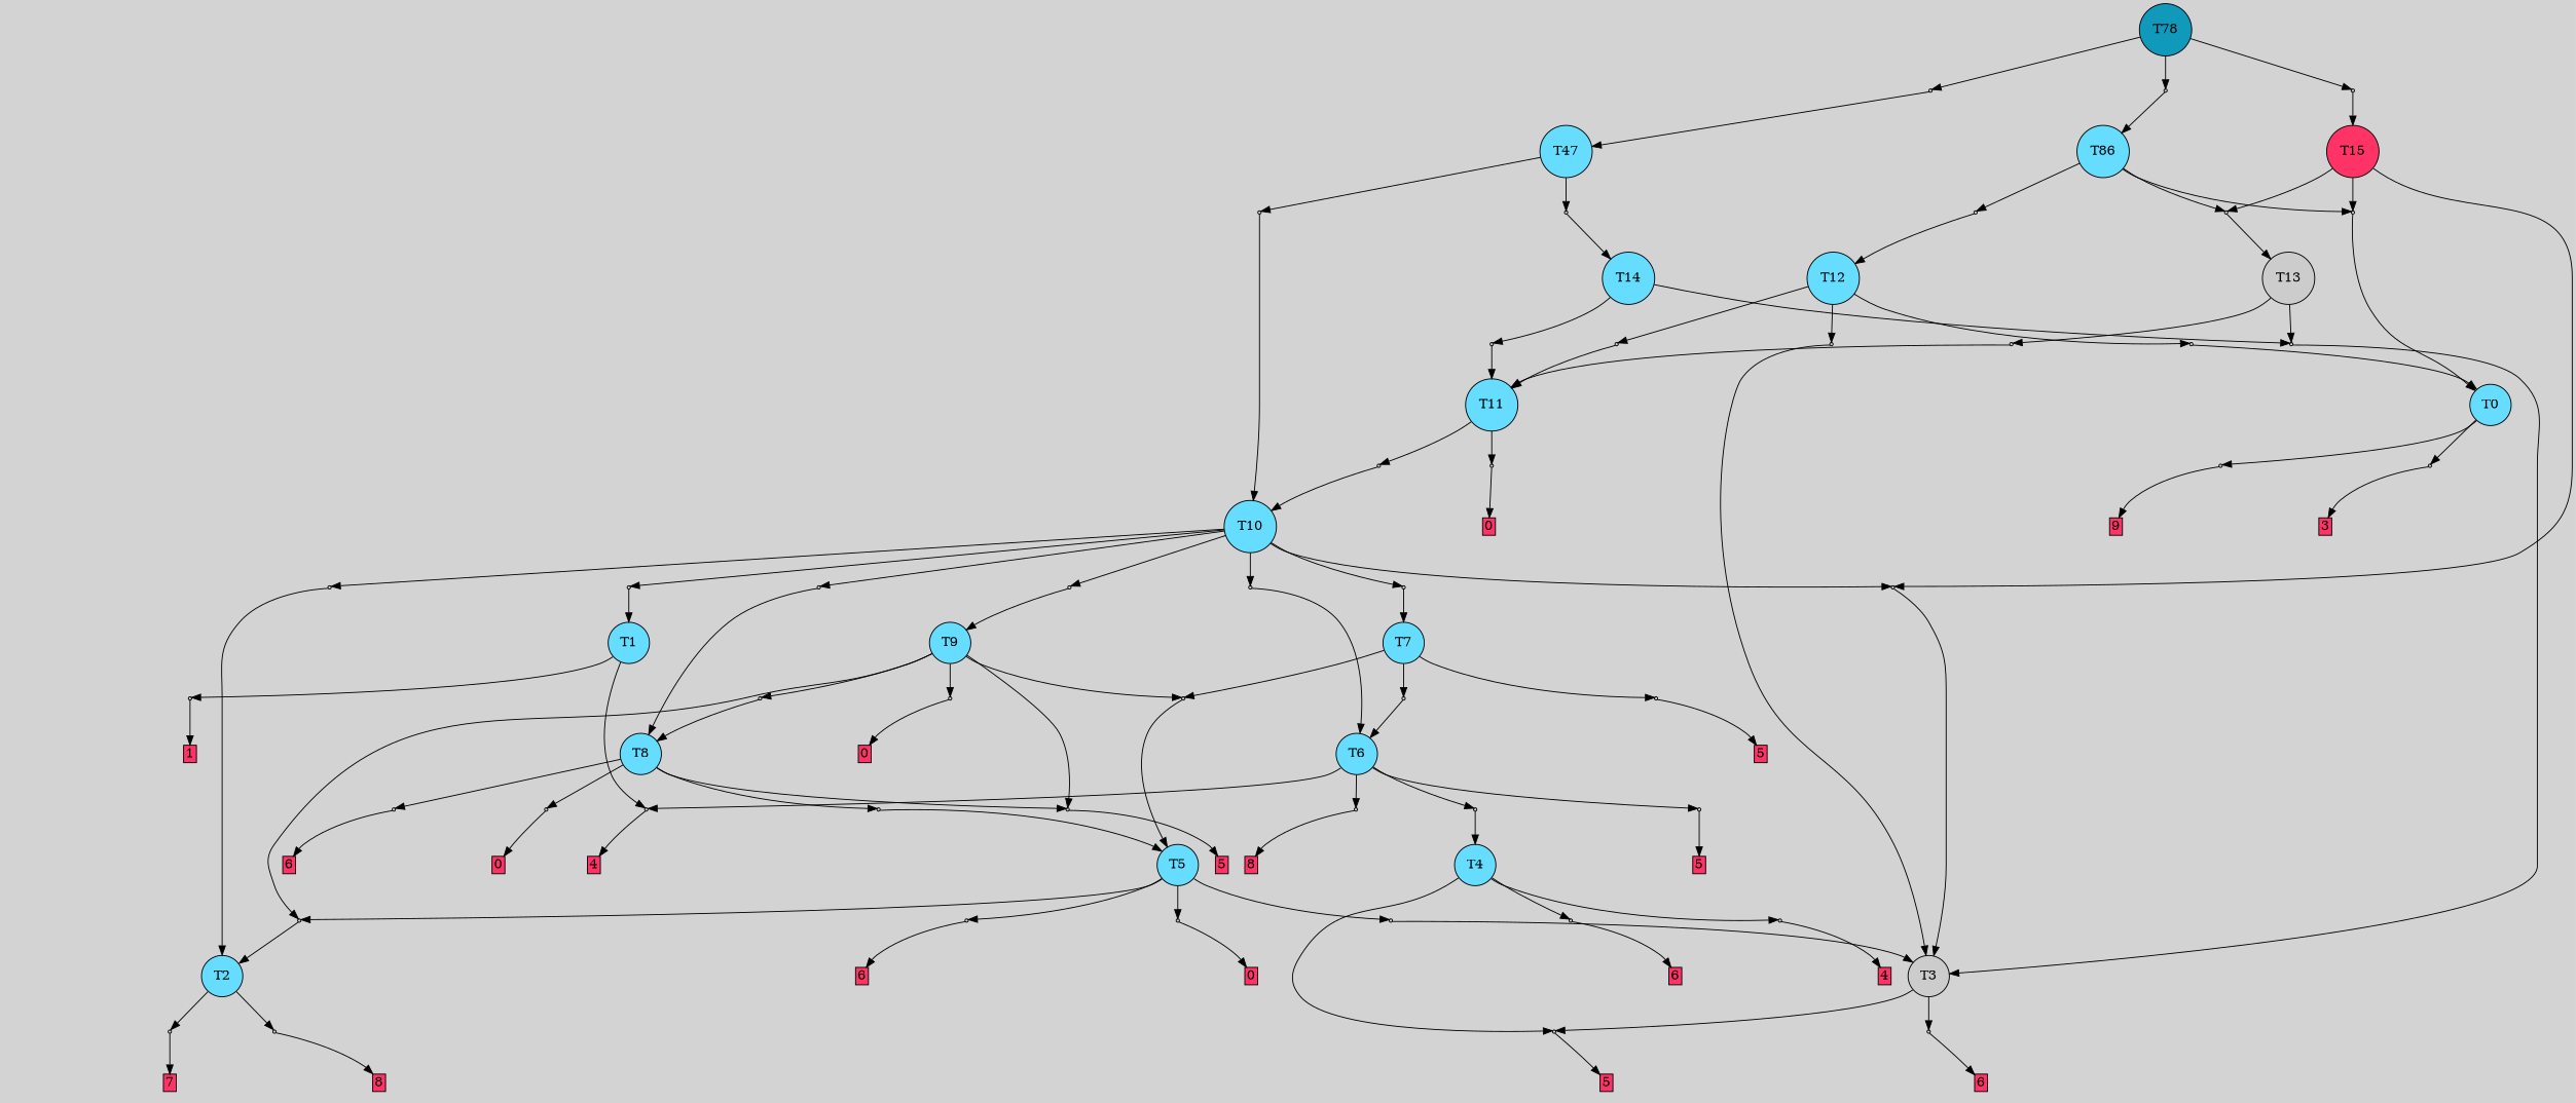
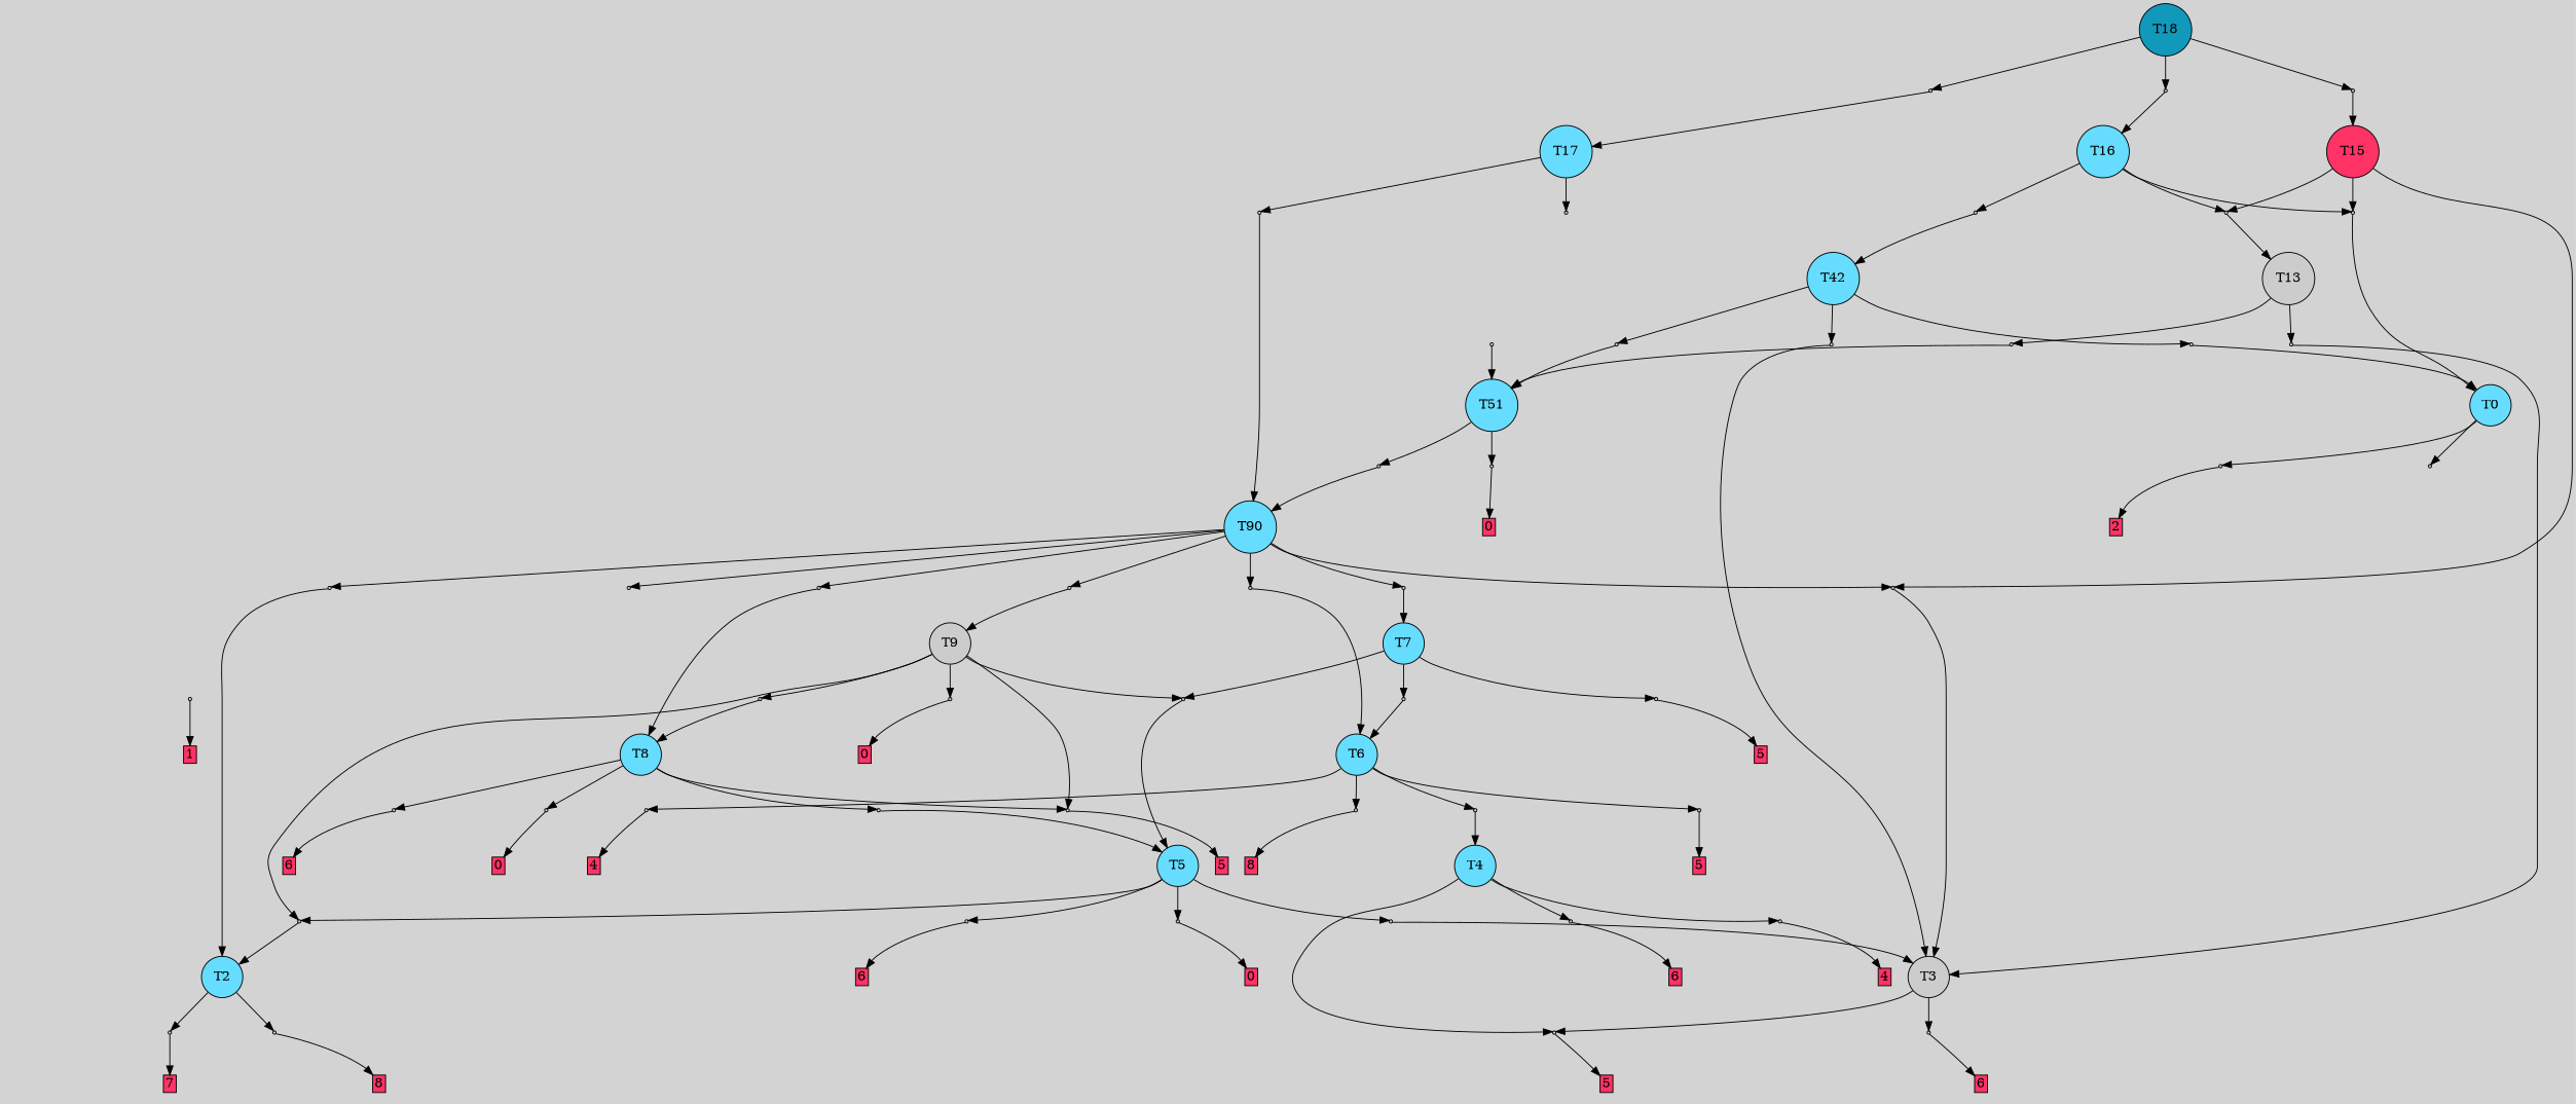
  digraph {
    bgcolor=lightgray
    node [fillcolor="#cccccc" shape=box style=filled]
-   T18 [fillcolor="#1199bb" shape=circle label=T78]
+   T18 [fillcolor="#1199bb" shape=circle]
    P46 [shape=point]
    P47 [shape=point]
    P48 [shape=point]
    T0 [fillcolor="#66ddff" shape=circle]
    P0 [shape=point]
    P1 [shape=point]
    n8 [label="7|0&1|0#2|2#0|6#2|6&#92;n" style=invis fillcolor=""]
-   n9 [fillcolor="#ff3366" height=0 label=9 margin=0.03 width=0]
+   n9 [fillcolor="#ff3366" height=0 label=2 margin=0.03 width=0]
    n10 [label="5|0&1|0#2|7#0|0#4|1&#92;n" style=invis fillcolor=""]
-   n11 [fillcolor="#ff3366" height=0 label=3 margin=0.03 width=0]
-   T1 [fillcolor="#66ddff" shape=circle]
    P2 [shape=point]
    P5 [shape=point]
    n15 [label="3|0&1|5#4|6#2|7#0|1&#92;n" style=invis fillcolor=""]
    n16 [fillcolor="#ff3366" height=0 label=4 margin=0.03 width=0]
    n17 [label="5|0&1|4#2|6#4|6#4|4&#92;n" style=invis fillcolor=""]
    n18 [fillcolor="#ff3366" height=0 label=1 margin=0.03 width=0]
    T2 [fillcolor="#66ddff" shape=circle]
    P3 [shape=point]
    P4 [shape=point]
    I3 [style=invis fillcolor=""]
    n23 [fillcolor="#ff3366" height=0 label=7 margin=0.03 width=0]
    n24 [label="2|0&4|0#1|4#3|5#1|6&#92;n" style=invis fillcolor=""]
    n25 [fillcolor="#ff3366" height=0 label=8 margin=0.03 width=0]
    T3 [shape=circle]
    P6 [shape=point]
    P7 [shape=point]
    n29 [label="6|0&0|1#0|7#4|0#2|7&#92;n" style=invis fillcolor=""]
    n30 [fillcolor="#ff3366" height=0 label=6 margin=0.03 width=0]
    n31 [label="3|0&1|5#3|5#4|7#0|0&#92;n" style=invis fillcolor=""]
    n32 [fillcolor="#ff3366" height=0 label=5 margin=0.03 width=0]
    T4 [fillcolor="#66ddff" shape=circle]
    P8 [shape=point]
    P9 [shape=point]
    n36 [label="6|0&0|1#0|7#4|0#2|7&#92;n" style=invis fillcolor=""]
    n37 [fillcolor="#ff3366" height=0 label=6 margin=0.03 width=0]
    n38 [label="6|2&3|0#2|3#4|0#1|6&#92;n2|0&1|0#0|2#0|4#2|5&#92;n" style=invis fillcolor=""]
    n39 [fillcolor="#ff3366" height=0 label=4 margin=0.03 width=0]
    T5 [fillcolor="#66ddff" shape=circle]
    P10 [shape=point]
    P11 [shape=point]
    P12 [shape=point]
    P13 [shape=point]
    n45 [label="2|0&1|5#3|5#4|7#0|0&#92;n" style=invis fillcolor=""]
    n46 [label="3|0&4|3#3|1#3|1#1|6&#92;n" style=invis fillcolor=""]
    n47 [label="0|0&0|0#1|4#4|4#1|7&#92;n" style=invis fillcolor=""]
    n48 [fillcolor="#ff3366" height=0 label=0 margin=0.03 width=0]
    n49 [label="6|0&0|1#0|7#4|0#2|7&#92;n" style=invis fillcolor=""]
    n50 [fillcolor="#ff3366" height=0 label=6 margin=0.03 width=0]
    T6 [fillcolor="#66ddff" shape=circle]
    P14 [shape=point]
    P15 [shape=point]
    P16 [shape=point]
    n55 [label="3|0&1|5#3|4#4|7#0|2&#92;n" style=invis fillcolor=""]
    n56 [label="0|0&3|7#0|0#2|5#1|6&#92;n" style=invis fillcolor=""]
    n57 [fillcolor="#ff3366" height=0 label=8 margin=0.03 width=0]
    n58 [label="3|0&1|5#3|5#4|7#0|0&#92;n" style=invis fillcolor=""]
    n59 [fillcolor="#ff3366" height=0 label=5 margin=0.03 width=0]
    T7 [fillcolor="#66ddff" shape=circle]
    P17 [shape=point]
    P18 [shape=point]
    P19 [shape=point]
    n64 [label="0|0&0|0#1|4#4|4#1|7&#92;n" style=invis fillcolor=""]
    n65 [label="6|0&0|5#4|7#1|6#0|7&#92;n" style=invis fillcolor=""]
    n66 [label="3|0&1|5#3|5#4|7#0|0&#92;n" style=invis fillcolor=""]
    n67 [fillcolor="#ff3366" height=0 label=5 margin=0.03 width=0]
    T8 [fillcolor="#66ddff" shape=circle]
    P20 [shape=point]
    P21 [shape=point]
    P22 [shape=point]
    P23 [shape=point]
    n73 [label="1|0&3|3#1|7#3|5#0|2&#92;n" style=invis fillcolor=""]
    n74 [label="3|0&1|5#3|5#4|7#0|0&#92;n" style=invis fillcolor=""]
    n75 [fillcolor="#ff3366" height=0 label=5 margin=0.03 width=0]
    n76 [label="1|0&0|2#3|4#1|1#0|6&#92;n" style=invis fillcolor=""]
    n77 [fillcolor="#ff3366" height=0 label=6 margin=0.03 width=0]
    I23 [style=invis fillcolor=""]
    n79 [fillcolor="#ff3366" height=0 label=0 margin=0.03 width=0]
-   T9 [fillcolor="#66ddff" shape=circle]
+   T9 [shape=circle]
    P24 [shape=point]
    P25 [shape=point]
    n83 [label="0|0&0|7#3|3#4|7#4|4&#92;n" style=invis fillcolor=""]
    n84 [fillcolor="#ff3366" height=0 label=0 margin=0.03 width=0]
    n85 [label="2|0&3|0#4|5#0|5#1|7&#92;n" style=invis fillcolor=""]
-   T10 [fillcolor="#66ddff" shape=circle]
+   T10 [fillcolor="#66ddff" shape=circle label=T90]
    P26 [shape=point]
    P27 [shape=point]
    P28 [shape=point]
    P29 [shape=point]
    P30 [shape=point]
    P31 [shape=point]
    P32 [shape=point]
    n94 [label="2|0&3|0#4|7#0|5#1|4&#92;n" style=invis fillcolor=""]
    n95 [label="7|0&2|6#3|6#3|7#4|0&#92;n" style=invis fillcolor=""]
    n96 [label="6|0&2|3#1|5#3|0#3|7&#92;n" style=invis fillcolor=""]
    n97 [label="0|0&4|6#2|4#1|4#1|4&#92;n" style=invis fillcolor=""]
    n98 [label="3|0&4|3#3|1#3|1#1|6&#92;n" style=invis fillcolor=""]
    n99 [label="2|0&3|5#3|5#4|7#0|0&#92;n" style=invis fillcolor=""]
    n100 [label="6|0&1|0#0|5#4|1#0|0&#92;n0|0&0|0#1|4#4|4#1|7&#92;n" style=invis fillcolor=""]
-   T11 [fillcolor="#66ddff" shape=circle]
+   T11 [fillcolor="#66ddff" shape=circle label=T51]
    P33 [shape=point]
    P34 [shape=point]
    n104 [label="3|0&3|0#0|7#4|1#3|7&#92;n" style=invis fillcolor=""]
    n105 [fillcolor="#ff3366" height=0 label=0 margin=0.03 width=0]
    n106 [label="6|0&4|0#2|6#2|0#1|2&#92;n" style=invis fillcolor=""]
-   T12 [fillcolor="#66ddff" shape=circle]
+   T12 [fillcolor="#66ddff" shape=circle label=T42]
    P35 [shape=point]
    P36 [shape=point]
    P37 [shape=point]
    n111 [label="3|2&2|1#1|0#0|0#2|3&#92;n7|0&0|2#1|5#2|5#3|2&#92;n" style=invis fillcolor=""]
    n112 [label="2|0&3|5#3|5#4|7#0|0&#92;n" style=invis fillcolor=""]
    n113 [label="6|0&3|2#3|2#1|3#2|2&#92;n" style=invis fillcolor=""]
    T13 [shape=circle]
    P38 [shape=point]
    P39 [shape=point]
    n117 [label="2|0&3|5#3|5#4|7#0|0&#92;n" style=invis fillcolor=""]
    n118 [label="7|0&2|6#3|6#3|0#4|0&#92;n" style=invis fillcolor=""]
-   T14 [fillcolor="#66ddff" shape=circle]
    P40 [shape=point]
    n121 [label="7|0&2|6#3|1#3|0#4|0&#92;n" style=invis fillcolor=""]
    T15 [fillcolor="#ff3366" shape=circle]
    P41 [shape=point]
    P42 [shape=point]
    n125 [label="7|0&3|2#1|5#4|5#3|2&#92;n" style=invis fillcolor=""]
    n126 [label="6|0&3|2#3|2#1|3#2|2&#92;n" style=invis fillcolor=""]
-   T16 [fillcolor="#66ddff" shape=circle label=T86]
+   T16 [fillcolor="#66ddff" shape=circle]
    P43 [shape=point]
    n129 [label="3|0&1|0#3|3#1|7#0|0&#92;n" style=invis fillcolor=""]
-   T17 [fillcolor="#66ddff" shape=circle label=T47]
+   T17 [fillcolor="#66ddff" shape=circle]
    P44 [shape=point]
    P45 [shape=point]
    n133 [label="4|5&4|6#3|2#1|4#0|6&#92;n5|2&3|6#0|2#3|5#2|4&#92;n2|3&4|2#0|5#3|7#2|4&#92;n4|0&0|3#0|2#1|2#3|6&#92;n" style=invis fillcolor=""]
    n134 [label="6|0&3|3#1|7#3|0#4|0&#92;n" style=invis fillcolor=""]
    n135 [label="6|0&4|3#1|5#3|0#4|0&#92;n" style=invis fillcolor=""]
    n136 [label="6|0&4|0#2|6#2|0#1|2&#92;n" style=invis fillcolor=""]
    n137 [label="6|1&4|3#4|3#2|1#0|4&#92;n2|0&0|1#3|7#1|6#0|5&#92;n" style=invis fillcolor=""]
    subgraph sub_1 {
      rank=same
      T18
    }
    T18 -> P46
    T18 -> P47
    T18 -> P48
    P46 -> T17
    P46 -> n135 [style=invis]
    P47 -> T16
    P47 -> n136 [style=invis]
    P48 -> T15
    P48 -> n137 [style=invis]
    T0 -> P0
    T0 -> P1
    P0 -> n8 [style=invis]
    P0 -> n9
    P1 -> n10 [style=invis]
-   P1 -> n11
-   T1 -> P2
-   T1 -> P5
    P2 -> n15 [style=invis]
    P2 -> n16
    P5 -> n17 [style=invis]
    P5 -> n18
    T2 -> P3
    T2 -> P4
    P3 -> I3 [style=invis]
    P3 -> n23
    P4 -> n24 [style=invis]
    P4 -> n25
    T3 -> P6
    T3 -> P7
    P6 -> n29 [style=invis]
    P6 -> n30
    P7 -> n31 [style=invis]
    P7 -> n32
    T4 -> P7
    T4 -> P8
    T4 -> P9
    P8 -> n36 [style=invis]
    P8 -> n37
    P9 -> n38 [style=invis]
    P9 -> n39
    T5 -> P10
    T5 -> P11
    T5 -> P12
    T5 -> P13
    P10 -> T3
    P10 -> n45 [style=invis]
    P11 -> T2
    P11 -> n46 [style=invis]
    P12 -> n47 [style=invis]
    P12 -> n48
    P13 -> n49 [style=invis]
    P13 -> n50
    T6 -> P2
    T6 -> P14
    T6 -> P15
    T6 -> P16
    P14 -> T4
    P14 -> n55 [style=invis]
    P15 -> n56 [style=invis]
    P15 -> n57
    P16 -> n58 [style=invis]
    P16 -> n59
    T7 -> P17
    T7 -> P18
    T7 -> P19
    P17 -> T6
    P17 -> n64 [style=invis]
    P18 -> T5
    P18 -> n65 [style=invis]
    P19 -> n66 [style=invis]
    P19 -> n67
    T8 -> P20
    T8 -> P21
    T8 -> P22
    T8 -> P23
    P20 -> T5
    P20 -> n73 [style=invis]
    P21 -> n74 [style=invis]
    P21 -> n75
    P22 -> n76 [style=invis]
    P22 -> n77
    P23 -> I23 [style=invis]
    P23 -> n79
    T9 -> P11
    T9 -> P18
    T9 -> P21
    T9 -> P24
    T9 -> P25
    P24 -> n83 [style=invis]
    P24 -> n84
    P25 -> T8
    P25 -> n85 [style=invis]
    T10 -> P26
    T10 -> P27
    T10 -> P28
    T10 -> P29
    T10 -> P30
    T10 -> P31
    T10 -> P32
    P26 -> T8
    P26 -> n94 [style=invis]
    P27 -> T9
    P27 -> n95 [style=invis]
    P28 -> T7
    P28 -> n96 [style=invis]
-   P29 -> T1
    P29 -> n97 [style=invis]
    P30 -> T2
    P30 -> n98 [style=invis]
    P31 -> T3
    P31 -> n99 [style=invis]
    P32 -> T6
    P32 -> n100 [style=invis]
    T11 -> P33
    T11 -> P34
    P33 -> n104 [style=invis]
    P33 -> n105
    P34 -> T10
    P34 -> n106 [style=invis]
    T12 -> P35
    T12 -> P36
    T12 -> P37
    P35 -> T11
    P35 -> n111 [style=invis]
    P36 -> T3
    P36 -> n112 [style=invis]
    P37 -> T0
    P37 -> n113 [style=invis]
    T13 -> P38
    T13 -> P39
    P38 -> T3
    P38 -> n117 [style=invis]
    P39 -> T11
    P39 -> n118 [style=invis]
-   T14 -> P38
-   T14 -> P40
    P40 -> T11
    P40 -> n121 [style=invis]
    T15 -> P31
    T15 -> P41
    T15 -> P42
    P41 -> T13
    P41 -> n125 [style=invis]
    P42 -> T0
    P42 -> n126 [style=invis]
    T16 -> P41
    T16 -> P42
    T16 -> P43
    P43 -> T12
    P43 -> n129 [style=invis]
    T17 -> P44
    T17 -> P45
    P44 -> T10
    P44 -> n133 [style=invis]
-   P45 -> T14
    P45 -> n134 [style=invis]
  }
